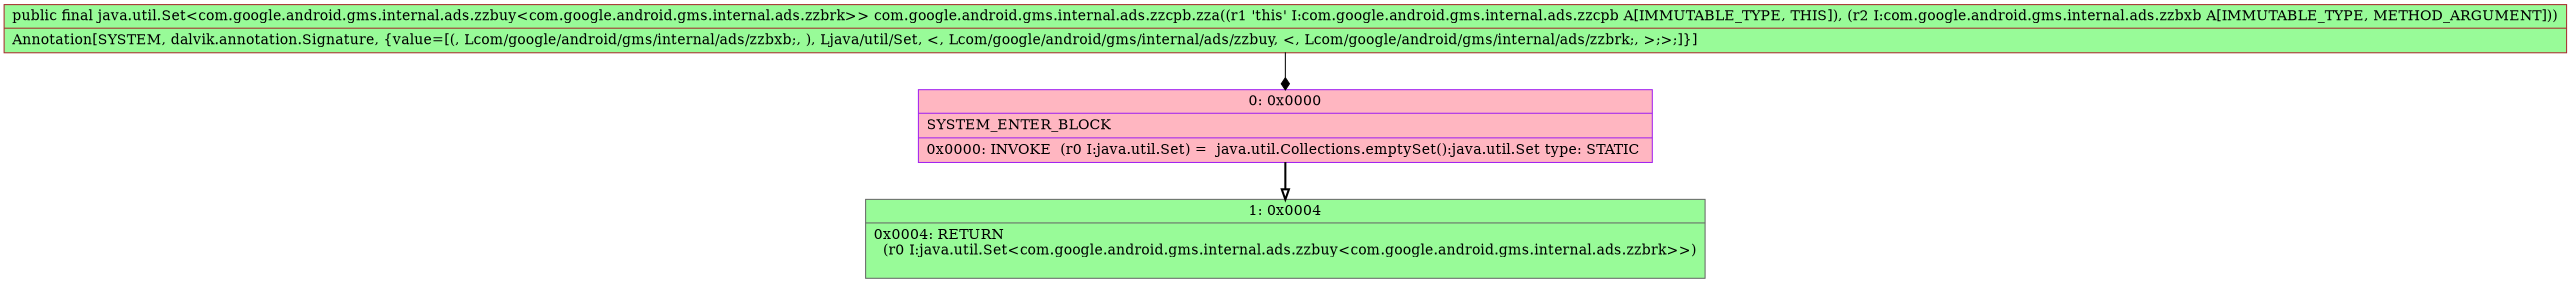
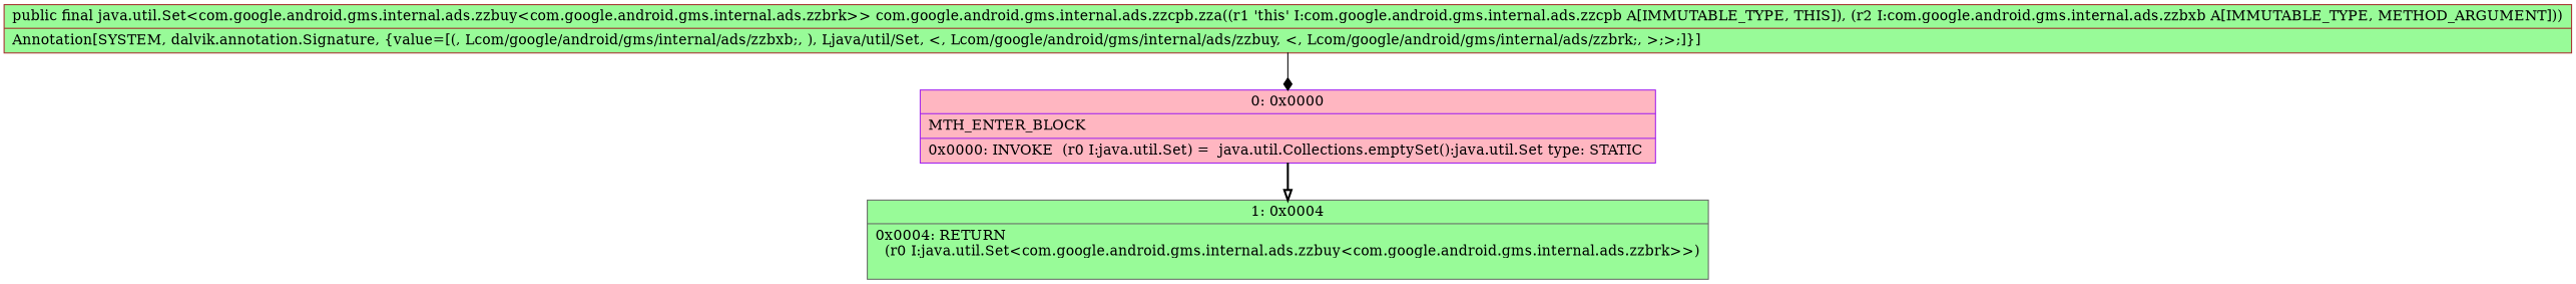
  digraph {
    node [shape=record style=filled fillcolor=palegreen]
-   n1 [label="{0\:\ 0x0000|SYSTEM_ENTER_BLOCK\l|0x0000: INVOKE  (r0 I:java.util.Set) =  java.util.Collections.emptySet():java.util.Set type: STATIC \l}" fillcolor=lightpink color=purple]
+   n1 [label="{0\:\ 0x0000|MTH_ENTER_BLOCK\l|0x0000: INVOKE  (r0 I:java.util.Set) =  java.util.Collections.emptySet():java.util.Set type: STATIC \l}" fillcolor=lightpink color=purple]
    n2 [label="{1\:\ 0x0004|0x0004: RETURN  \l  (r0 I:java.util.Set\<com.google.android.gms.internal.ads.zzbuy\<com.google.android.gms.internal.ads.zzbrk\>\>)\l \l}" color=gray40]
    n3 [label="{public final java.util.Set\<com.google.android.gms.internal.ads.zzbuy\<com.google.android.gms.internal.ads.zzbrk\>\> com.google.android.gms.internal.ads.zzcpb.zza((r1 'this' I:com.google.android.gms.internal.ads.zzcpb A[IMMUTABLE_TYPE, THIS]), (r2 I:com.google.android.gms.internal.ads.zzbxb A[IMMUTABLE_TYPE, METHOD_ARGUMENT]))  | Annotation[SYSTEM, dalvik.annotation.Signature, \{value=[(, Lcom\/google\/android\/gms\/internal\/ads\/zzbxb;, ), Ljava\/util\/Set, \<, Lcom\/google\/android\/gms\/internal\/ads\/zzbuy, \<, Lcom\/google\/android\/gms\/internal\/ads\/zzbrk;, \>;\>;]\}]\l}" color=brown]
    n1 -> n2 [style=bold arrowhead=onormal]
    n3 -> n1 [style=solid arrowhead=diamond]
  }
